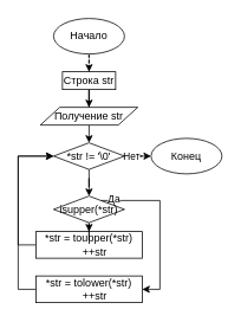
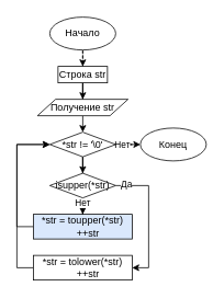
  <mxCell id="0" />
  <mxCell id="1" parent="0" />
  <mxCell id="2" style="edgeStyle=orthogonalEdgeStyle;rounded=0;orthogonalLoop=1;jettySize=auto;html=1;entryX=0.5;entryY=0;entryDx=0;entryDy=0;dashed=1;" edge="1" parent="1" source="3" target="5"><mxGeometry relative="1" as="geometry" /></mxCell>
  <mxCell id="3" value="Начало" style="ellipse;whiteSpace=wrap;html=1;" vertex="1" parent="1"><mxGeometry x="60" y="20" width="80" height="40" as="geometry" /></mxCell>
  <mxCell id="4" style="edgeStyle=orthogonalEdgeStyle;rounded=0;orthogonalLoop=1;jettySize=auto;html=1;entryX=0.5;entryY=0;entryDx=0;entryDy=0;" edge="1" parent="1" source="5" target="7"><mxGeometry relative="1" as="geometry" /></mxCell>
  <mxCell id="5" value="Строка str" style="rounded=0;whiteSpace=wrap;html=1;" vertex="1" parent="1"><mxGeometry x="70" y="80" width="60" height="20" as="geometry" /></mxCell>
  <mxCell id="6" style="edgeStyle=orthogonalEdgeStyle;rounded=0;orthogonalLoop=1;jettySize=auto;html=1;" edge="1" parent="1" source="7"><mxGeometry relative="1" as="geometry"><mxPoint x="100.029" y="160" as="targetPoint" /></mxGeometry></mxCell>
  <mxCell id="7" value="Получение str" style="shape=parallelogram;perimeter=parallelogramPerimeter;whiteSpace=wrap;html=1;" vertex="1" parent="1"><mxGeometry x="45" y="120" width="110" height="20" as="geometry" /></mxCell>
  <mxCell id="8" value="Конец" style="ellipse;whiteSpace=wrap;html=1;" vertex="1" parent="1"><mxGeometry x="170" y="155" width="80" height="40" as="geometry" /></mxCell>
  <mxCell id="9" style="edgeStyle=orthogonalEdgeStyle;rounded=0;orthogonalLoop=1;jettySize=auto;html=1;" edge="1" parent="1" source="12" target="8"><mxGeometry relative="1" as="geometry" /></mxCell>
  <mxCell id="10" value="Нет" style="edgeLabel;html=1;align=center;verticalAlign=middle;resizable=0;points=[];" vertex="1" connectable="0" parent="9"><mxGeometry x="0.201" y="-3" relative="1" as="geometry"><mxPoint x="-3" y="-4" as="offset" /></mxGeometry></mxCell>
  <mxCell id="11" style="edgeStyle=orthogonalEdgeStyle;rounded=0;orthogonalLoop=1;jettySize=auto;html=1;" edge="1" parent="1" source="12" target="19"><mxGeometry relative="1" as="geometry" /></mxCell>
  <mxCell id="12" value="*str != '\0'" style="rhombus;whiteSpace=wrap;html=1;" vertex="1" parent="1"><mxGeometry x="60" y="160" width="80" height="30" as="geometry" /></mxCell>
  <mxCell id="13" style="edgeStyle=orthogonalEdgeStyle;rounded=0;orthogonalLoop=1;jettySize=auto;html=1;entryX=0;entryY=0.5;entryDx=0;entryDy=0;" edge="1" parent="1" source="14" target="12"><mxGeometry relative="1" as="geometry"><Array as="points"><mxPoint x="20" y="275" /><mxPoint x="20" y="175" /></Array></mxGeometry></mxCell>
- <mxCell id="14" value="&lt;div&gt;*str = toupper(*str)&lt;/div&gt;&lt;div&gt;&amp;nbsp; &amp;nbsp; ++str&lt;/div&gt;" style="rounded=0;whiteSpace=wrap;html=1;" vertex="1" parent="1"><mxGeometry x="40" y="260" width="120" height="30" as="geometry" /></mxCell>
+ <mxCell id="14" value="&lt;div&gt;*str = toupper(*str)&lt;/div&gt;&lt;div&gt;&amp;nbsp; &amp;nbsp; ++str&lt;/div&gt;" style="rounded=0;whiteSpace=wrap;html=1;fillColor=#dae8fc;" vertex="1" parent="1"><mxGeometry x="40" y="260" width="120" height="30" as="geometry" /></mxCell>
  <mxCell id="15" style="edgeStyle=orthogonalEdgeStyle;rounded=0;orthogonalLoop=1;jettySize=auto;html=1;entryX=0.5;entryY=0;entryDx=0;entryDy=0;" edge="1" parent="1" source="19" target="14"><mxGeometry relative="1" as="geometry" /></mxCell>
  <mxCell id="16" value="Нет" style="edgeLabel;html=1;align=center;verticalAlign=middle;resizable=0;points=[];" vertex="1" connectable="0" parent="15"><mxGeometry x="0.508" y="-1" relative="1" as="geometry"><mxPoint as="offset" /></mxGeometry></mxCell>
  <mxCell id="17" style="edgeStyle=orthogonalEdgeStyle;rounded=0;orthogonalLoop=1;jettySize=auto;html=1;entryX=1;entryY=0.5;entryDx=0;entryDy=0;" edge="1" parent="1" source="19" target="21"><mxGeometry relative="1" as="geometry"><Array as="points"><mxPoint x="180" y="225" /><mxPoint x="180" y="325" /></Array></mxGeometry></mxCell>
  <mxCell id="18" value="Да" style="edgeLabel;html=1;align=center;verticalAlign=middle;resizable=0;points=[];" vertex="1" connectable="0" parent="17"><mxGeometry x="-0.845" y="2" relative="1" as="geometry"><mxPoint as="offset" /></mxGeometry></mxCell>
- <mxCell id="19" value="isupper(*str)" style="rhombus;whiteSpace=wrap;html=1;" vertex="1" parent="1"><mxGeometry x="60" y="220" width="80" height="30" as="geometry" /></mxCell>
+ <mxCell id="19" value="isupper(*str)" style="rhombus;whiteSpace=wrap;html=1;" vertex="1" parent="1"><mxGeometry x="60" y="210" width="80" height="30" as="geometry" /></mxCell>
  <mxCell id="20" style="edgeStyle=orthogonalEdgeStyle;rounded=0;orthogonalLoop=1;jettySize=auto;html=1;entryX=0;entryY=0.5;entryDx=0;entryDy=0;" edge="1" parent="1" source="21" target="12"><mxGeometry relative="1" as="geometry"><Array as="points"><mxPoint x="20" y="325" /><mxPoint x="20" y="175" /></Array></mxGeometry></mxCell>
  <mxCell id="21" value="&lt;div&gt;*str = tolower(*str)&lt;/div&gt;&lt;div&gt;&amp;nbsp; &amp;nbsp; ++str&lt;/div&gt;" style="rounded=0;whiteSpace=wrap;html=1;" vertex="1" parent="1"><mxGeometry x="40" y="310" width="120" height="30" as="geometry" /></mxCell>
